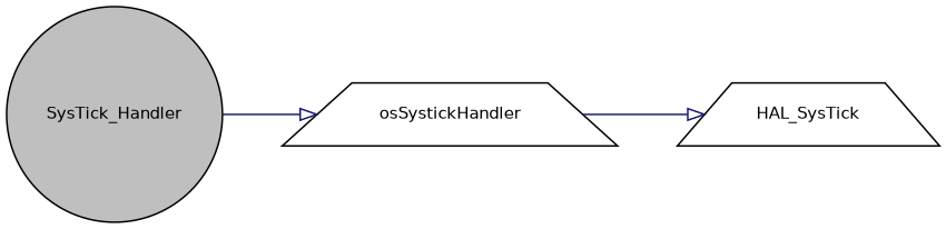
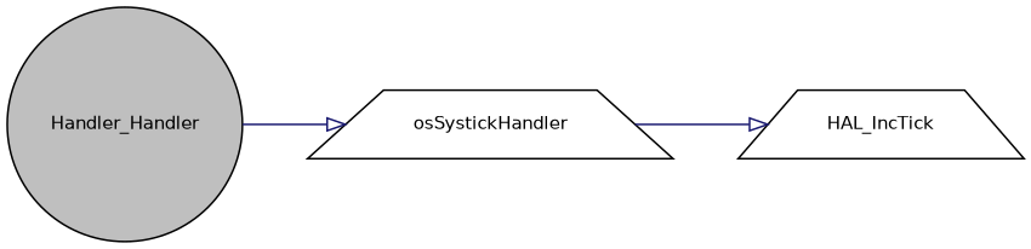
  digraph {
    rankdir=LR
    node [color=black fillcolor=white fontname=Helvetica fontsize=10 shape=trapezium style=filled]
    edge [arrowhead=onormal color=midnightblue fontname=Helvetica fontsize=10 labelfontname=Helvetica labelfontsize=10 style=solid]
-   n1 [fillcolor=grey75 fontcolor=black height=0.2 label=SysTick_Handler shape=circle width=0.4]
+   n1 [fillcolor=grey75 fontcolor=black height=0.2 label=Handler_Handler shape=circle width=0.4]
    n2 [height=0.2 label=osSystickHandler width=0.4]
-   n3 [height=0.2 label=HAL_SysTick width=0.4]
+   n3 [height=0.2 label=HAL_IncTick width=0.4]
    n1 -> n2
    n2 -> n3
  }
